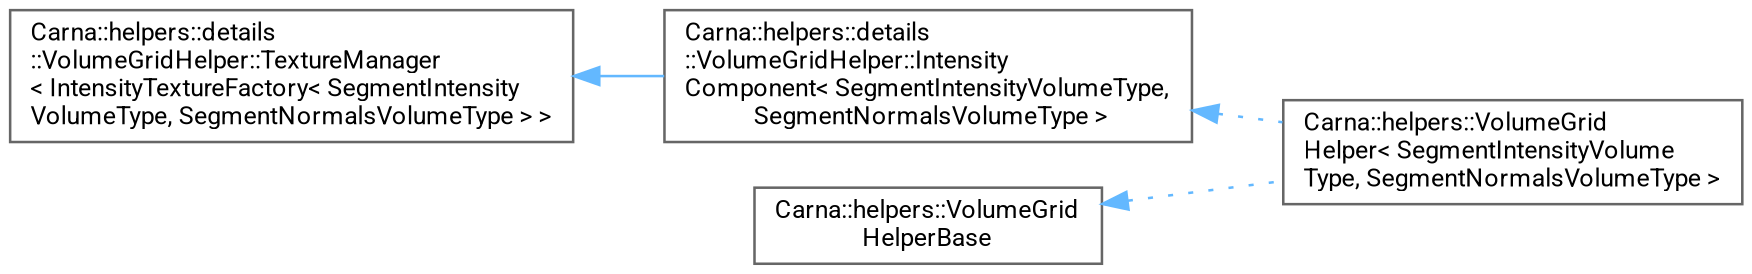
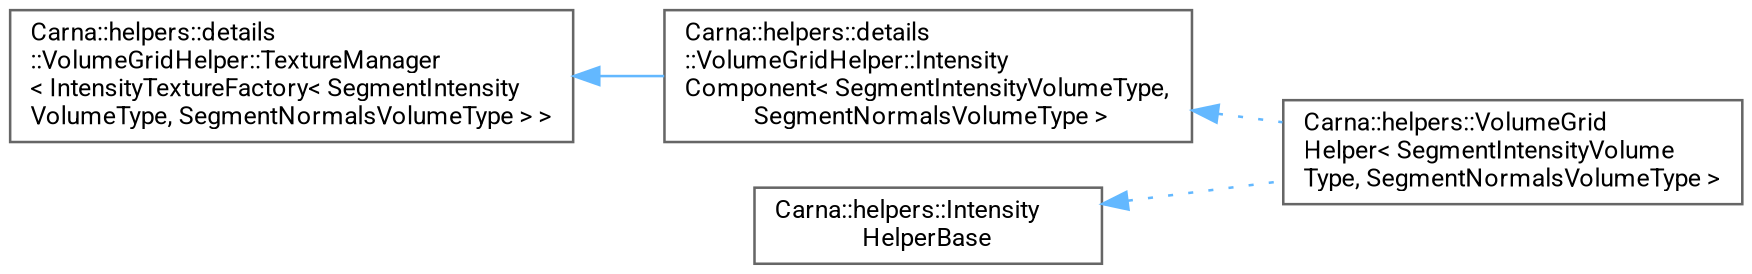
  digraph {
    rankdir=LR
    fontname=Roboto
    node [color=grey40 fillcolor=white fontname=Roboto fontsize=10 shape=box style=filled]
    edge [color=steelblue1 dir=back fontname=Roboto fontsize=10 labelfontname=Helvetica labelfontsize=10 style=dotted]
    n1 [height=0.2 label="Carna::helpers::details\l::VolumeGridHelper::TextureManager\l\< IntensityTextureFactory\< SegmentIntensity\lVolumeType, SegmentNormalsVolumeType \> \>" width=0.4]
    n2 [height=0.2 label="Carna::helpers::details\l::VolumeGridHelper::Intensity\lComponent\< SegmentIntensityVolumeType,\l SegmentNormalsVolumeType \>" width=0.4]
    n3 [height=0.2 label="Carna::helpers::VolumeGrid\lHelper\< SegmentIntensityVolume\lType, SegmentNormalsVolumeType \>" width=0.4]
-   n4 [height=0.2 label="Carna::helpers::VolumeGrid\lHelperBase" width=0.4]
+   n4 [height=0.2 label="Carna::helpers::Intensity\lHelperBase" width=0.4]
    n1 -> n2 [style=solid]
    n2 -> n3
    n4 -> n3
  }
